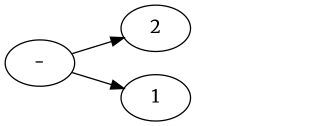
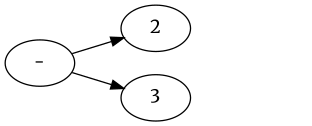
  digraph {
    rankdir=LR
    fontname=Merriweather
    node [fontname=Merriweather]
    edge [fontname=Merriweather]
    n1 [label=2]
-   n2 [label=1]
+   n2 [label=3]
    c [style=invis]
    n4 [label="-"]
    n2 -> c [style=invis]
    n4 -> n1
    n4 -> n2
  }
